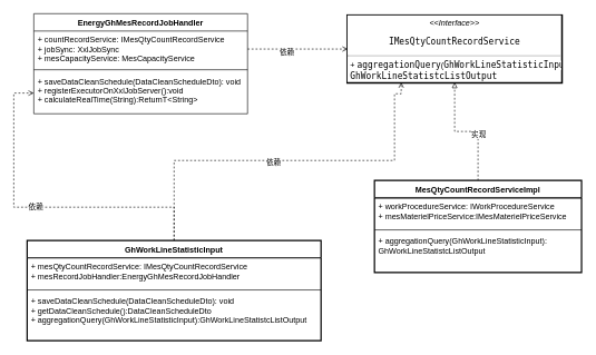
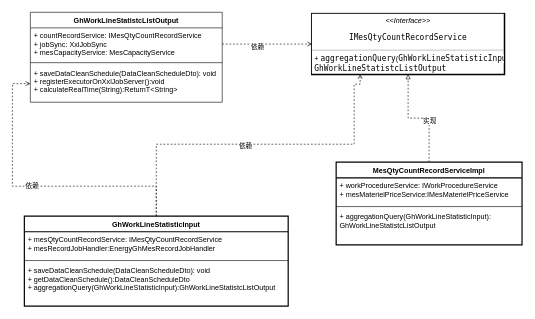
  <mxCell id="0" />
  <mxCell id="1" parent="0" />
- <mxCell id="2" value="EnergyGhMesRecordJobHandler" style="swimlane;fontStyle=1;align=center;verticalAlign=top;childLayout=stackLayout;horizontal=1;startSize=26;horizontalStack=0;resizeParent=1;resizeParentMax=0;resizeLast=0;collapsible=1;marginBottom=0;" vertex="1" parent="1"><mxGeometry x="50" y="20" width="320" height="150" as="geometry" /></mxCell>
+ <mxCell id="2" value="GhWorkLineStatistcListOutput" style="swimlane;fontStyle=1;align=center;verticalAlign=top;childLayout=stackLayout;horizontal=1;startSize=26;horizontalStack=0;resizeParent=1;resizeParentMax=0;resizeLast=0;collapsible=1;marginBottom=0;" vertex="1" parent="1"><mxGeometry x="50" y="20" width="320" height="150" as="geometry" /></mxCell>
  <mxCell id="3" value="+ countRecordService: IMesQtyCountRecordService&#10;+ jobSync: XxlJobSync&#10;+ mesCapacityService: MesCapacityService&#10;" style="text;strokeColor=none;fillColor=none;align=left;verticalAlign=top;spacingLeft=4;spacingRight=4;overflow=hidden;rotatable=0;points=[[0,0.5],[1,0.5]];portConstraint=eastwest;" vertex="1" parent="2"><mxGeometry y="26" width="320" height="54" as="geometry" /></mxCell>
  <mxCell id="4" value="" style="line;strokeWidth=1;fillColor=none;align=left;verticalAlign=middle;spacingTop=-1;spacingLeft=3;spacingRight=3;rotatable=0;labelPosition=right;points=[];portConstraint=eastwest;" vertex="1" parent="2"><mxGeometry y="80" width="320" height="8" as="geometry" /></mxCell>
  <mxCell id="5" value="+ saveDataCleanSchedule(DataCleanScheduleDto): void&#10;+ registerExecutorOnXxlJobServer():void&#10;+ calculateRealTime(String):ReturnT&lt;String&gt;" style="text;strokeColor=none;fillColor=none;align=left;verticalAlign=top;spacingLeft=4;spacingRight=4;overflow=hidden;rotatable=0;points=[[0,0.5],[1,0.5]];portConstraint=eastwest;" vertex="1" parent="2"><mxGeometry y="88" width="320" height="62" as="geometry" /></mxCell>
  <mxCell id="6" value="&lt;p style=&quot;margin: 0px ; margin-top: 4px ; text-align: center&quot;&gt;&lt;span style=&quot;background-color: rgb(255 , 255 , 255)&quot;&gt;&lt;i&gt;&amp;lt;&amp;lt;Interface&amp;gt;&amp;gt;&lt;/i&gt;&lt;br&gt;&lt;/span&gt;&lt;/p&gt;&lt;pre style=&quot;text-align: center ; font-family: &amp;#34;jetbrains mono&amp;#34; , monospace ; font-size: 9.8pt&quot;&gt;&lt;span style=&quot;background-color: rgb(255 , 255 , 255)&quot;&gt;IMesQtyCountRecordService&lt;/span&gt;&lt;/pre&gt;&lt;hr size=&quot;1&quot;&gt;&lt;p style=&quot;margin: 0px ; margin-left: 4px&quot;&gt;&lt;span style=&quot;background-color: rgb(255 , 255 , 255)&quot;&gt;+&amp;nbsp;&lt;span style=&quot;font-family: &amp;#34;jetbrains mono&amp;#34; , monospace ; font-size: 9.8pt&quot;&gt;aggregationQuery&lt;/span&gt;(&lt;span style=&quot;font-family: &amp;#34;jetbrains mono&amp;#34; , monospace ; font-size: 9.8pt&quot;&gt;GhWorkLineStatisticInput&lt;/span&gt;):&amp;nbsp;&lt;/span&gt;&lt;/p&gt;&lt;p style=&quot;margin: 0px ; margin-left: 4px&quot;&gt;&lt;span style=&quot;font-family: &amp;#34;jetbrains mono&amp;#34; , monospace ; font-size: 9.8pt ; background-color: rgb(255 , 255 , 255)&quot;&gt;GhWorkLineStatistcListOutput&lt;/span&gt;&lt;/p&gt;&lt;p style=&quot;margin: 0px ; margin-left: 4px&quot;&gt;&lt;br&gt;&lt;/p&gt;" style="verticalAlign=top;align=left;overflow=fill;fontSize=12;fontFamily=Helvetica;html=1;labelBackgroundColor=#FFFFFF;fontColor=#000000;fillColor=#000000;gradientDirection=east;perimeterSpacing=0;gradientColor=#000000;strokeWidth=4;" vertex="1" parent="1"><mxGeometry x="520" y="23" width="320" height="100" as="geometry" /></mxCell>
  <mxCell id="7" style="edgeStyle=orthogonalEdgeStyle;rounded=0;orthogonalLoop=1;jettySize=auto;html=1;fontColor=#000000;endArrow=block;endFill=0;dashed=1;" edge="1" parent="1" source="9" target="6"><mxGeometry relative="1" as="geometry" /></mxCell>
  <mxCell id="8" value="实现" style="edgeLabel;html=1;align=center;verticalAlign=middle;resizable=0;points=[];fontColor=#000000;" vertex="1" connectable="0" parent="7"><mxGeometry x="-0.23" relative="1" as="geometry"><mxPoint as="offset" /></mxGeometry></mxCell>
  <mxCell id="9" value="MesQtyCountRecordServiceImpl" style="swimlane;fontStyle=1;align=center;verticalAlign=top;childLayout=stackLayout;horizontal=1;startSize=26;horizontalStack=0;resizeParent=1;resizeParentMax=0;resizeLast=0;collapsible=1;marginBottom=0;labelBackgroundColor=#FFFFFF;fontColor=#000000;strokeWidth=2;fillColor=#FFFFFF;gradientDirection=north;gradientColor=#FFFFFF;" vertex="1" parent="1"><mxGeometry x="560" y="270" width="310" height="138" as="geometry" /></mxCell>
  <mxCell id="10" value="+ workProcedureService: IWorkProcedureService&#10;+ mesMaterielPriceService:IMesMaterielPriceService" style="text;strokeColor=none;fillColor=none;align=left;verticalAlign=top;spacingLeft=4;spacingRight=4;overflow=hidden;rotatable=0;points=[[0,0.5],[1,0.5]];portConstraint=eastwest;labelBackgroundColor=#FFFFFF;fontColor=#000000;" vertex="1" parent="9"><mxGeometry y="26" width="310" height="44" as="geometry" /></mxCell>
  <mxCell id="11" value="" style="line;strokeWidth=1;fillColor=none;align=left;verticalAlign=middle;spacingTop=-1;spacingLeft=3;spacingRight=3;rotatable=0;labelPosition=right;points=[];portConstraint=eastwest;labelBackgroundColor=#FFFFFF;fontColor=#000000;" vertex="1" parent="9"><mxGeometry y="70" width="310" height="8" as="geometry" /></mxCell>
  <mxCell id="12" value="+ aggregationQuery(GhWorkLineStatisticInput): &#10;GhWorkLineStatistcListOutput" style="text;strokeColor=none;fillColor=none;align=left;verticalAlign=top;spacingLeft=4;spacingRight=4;overflow=hidden;rotatable=0;points=[[0,0.5],[1,0.5]];portConstraint=eastwest;labelBackgroundColor=#FFFFFF;fontColor=#000000;" vertex="1" parent="9"><mxGeometry y="78" width="310" height="60" as="geometry" /></mxCell>
  <mxCell id="13" style="edgeStyle=orthogonalEdgeStyle;rounded=0;orthogonalLoop=1;jettySize=auto;html=1;entryX=0.25;entryY=1;entryDx=0;entryDy=0;dashed=1;fontColor=#000000;endArrow=open;endFill=0;" edge="1" parent="1" source="17" target="6"><mxGeometry relative="1" as="geometry"><Array as="points"><mxPoint x="260" y="240" /><mxPoint x="590" y="240" /><mxPoint x="590" y="140" /><mxPoint x="600" y="140" /></Array></mxGeometry></mxCell>
  <mxCell id="14" value="依赖" style="edgeLabel;html=1;align=center;verticalAlign=middle;resizable=0;points=[];fontColor=#000000;" vertex="1" connectable="0" parent="13"><mxGeometry x="-0.071" y="-1" relative="1" as="geometry"><mxPoint as="offset" /></mxGeometry></mxCell>
  <mxCell id="15" style="edgeStyle=orthogonalEdgeStyle;rounded=0;orthogonalLoop=1;jettySize=auto;html=1;exitX=0.5;exitY=0;exitDx=0;exitDy=0;entryX=0;entryY=0.5;entryDx=0;entryDy=0;dashed=1;fontColor=#000000;endArrow=open;endFill=0;" edge="1" parent="1" source="17" target="5"><mxGeometry relative="1" as="geometry"><Array as="points"><mxPoint x="260" y="310" /><mxPoint x="20" y="310" /><mxPoint x="20" y="139" /></Array></mxGeometry></mxCell>
  <mxCell id="16" value="依赖" style="edgeLabel;html=1;align=center;verticalAlign=middle;resizable=0;points=[];fontColor=#000000;" vertex="1" connectable="0" parent="15"><mxGeometry x="0.051" y="-1" relative="1" as="geometry"><mxPoint as="offset" /></mxGeometry></mxCell>
  <mxCell id="17" value="GhWorkLineStatisticInput" style="swimlane;fontStyle=1;align=center;verticalAlign=top;childLayout=stackLayout;horizontal=1;startSize=26;horizontalStack=0;resizeParent=1;resizeParentMax=0;resizeLast=0;collapsible=1;marginBottom=0;labelBackgroundColor=#FFFFFF;fontColor=#000000;strokeWidth=2;fillColor=#FFFFFF;gradientColor=#FFFFFF;gradientDirection=north;" vertex="1" parent="1"><mxGeometry x="40" y="360" width="440" height="150" as="geometry" /></mxCell>
  <mxCell id="18" value="+ mesQtyCountRecordService: IMesQtyCountRecordService&#10;+ mesRecordJobHandler:EnergyGhMesRecordJobHandler" style="text;strokeColor=none;fillColor=none;align=left;verticalAlign=top;spacingLeft=4;spacingRight=4;overflow=hidden;rotatable=0;points=[[0,0.5],[1,0.5]];portConstraint=eastwest;labelBackgroundColor=#FFFFFF;fontColor=#000000;" vertex="1" parent="17"><mxGeometry y="26" width="440" height="44" as="geometry" /></mxCell>
  <mxCell id="19" value="" style="line;strokeWidth=1;fillColor=none;align=left;verticalAlign=middle;spacingTop=-1;spacingLeft=3;spacingRight=3;rotatable=0;labelPosition=right;points=[];portConstraint=eastwest;labelBackgroundColor=#FFFFFF;fontColor=#000000;" vertex="1" parent="17"><mxGeometry y="70" width="440" height="8" as="geometry" /></mxCell>
  <mxCell id="20" value="+ saveDataCleanSchedule(DataCleanScheduleDto): void&#10;+ getDataCleanSchedule():DataCleanScheduleDto&#10;+ aggregationQuery(GhWorkLineStatisticInput):GhWorkLineStatistcListOutput" style="text;strokeColor=none;fillColor=none;align=left;verticalAlign=top;spacingLeft=4;spacingRight=4;overflow=hidden;rotatable=0;points=[[0,0.5],[1,0.5]];portConstraint=eastwest;labelBackgroundColor=#FFFFFF;fontColor=#000000;" vertex="1" parent="17"><mxGeometry y="78" width="440" height="72" as="geometry" /></mxCell>
  <mxCell id="21" style="edgeStyle=orthogonalEdgeStyle;rounded=0;orthogonalLoop=1;jettySize=auto;html=1;exitX=1;exitY=0.5;exitDx=0;exitDy=0;entryX=0;entryY=0.5;entryDx=0;entryDy=0;dashed=1;fontColor=#000000;endArrow=open;endFill=0;" edge="1" parent="1" source="3" target="6"><mxGeometry relative="1" as="geometry" /></mxCell>
  <mxCell id="22" value="依赖" style="edgeLabel;html=1;align=center;verticalAlign=middle;resizable=0;points=[];fontColor=#000000;" vertex="1" connectable="0" parent="21"><mxGeometry x="-0.227" y="-4" relative="1" as="geometry"><mxPoint as="offset" /></mxGeometry></mxCell>
